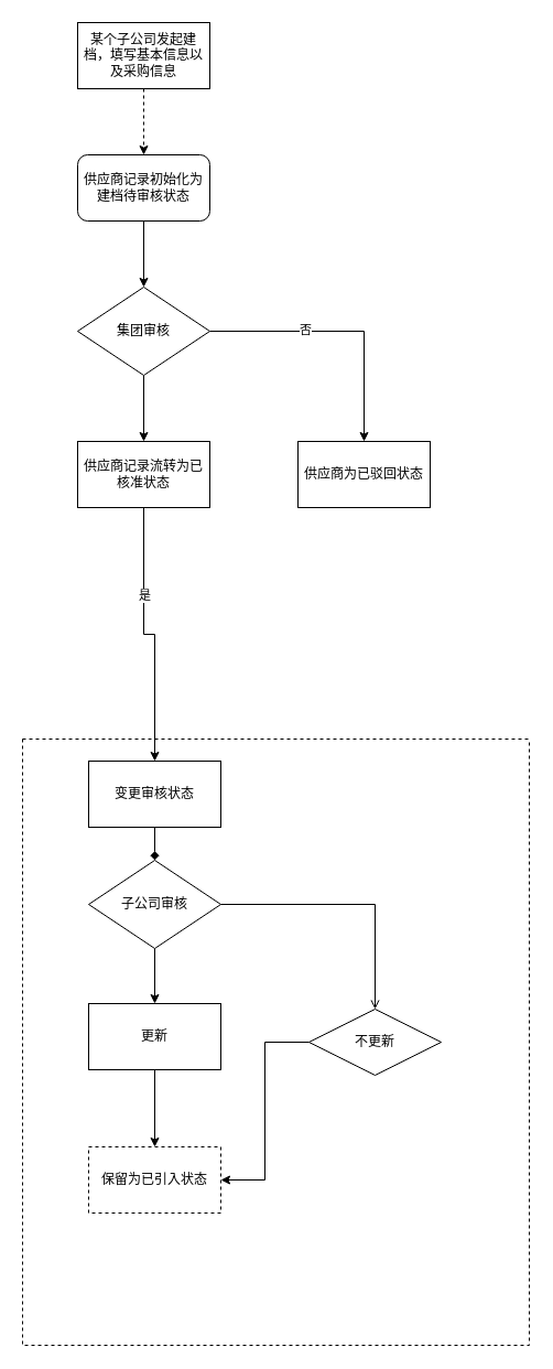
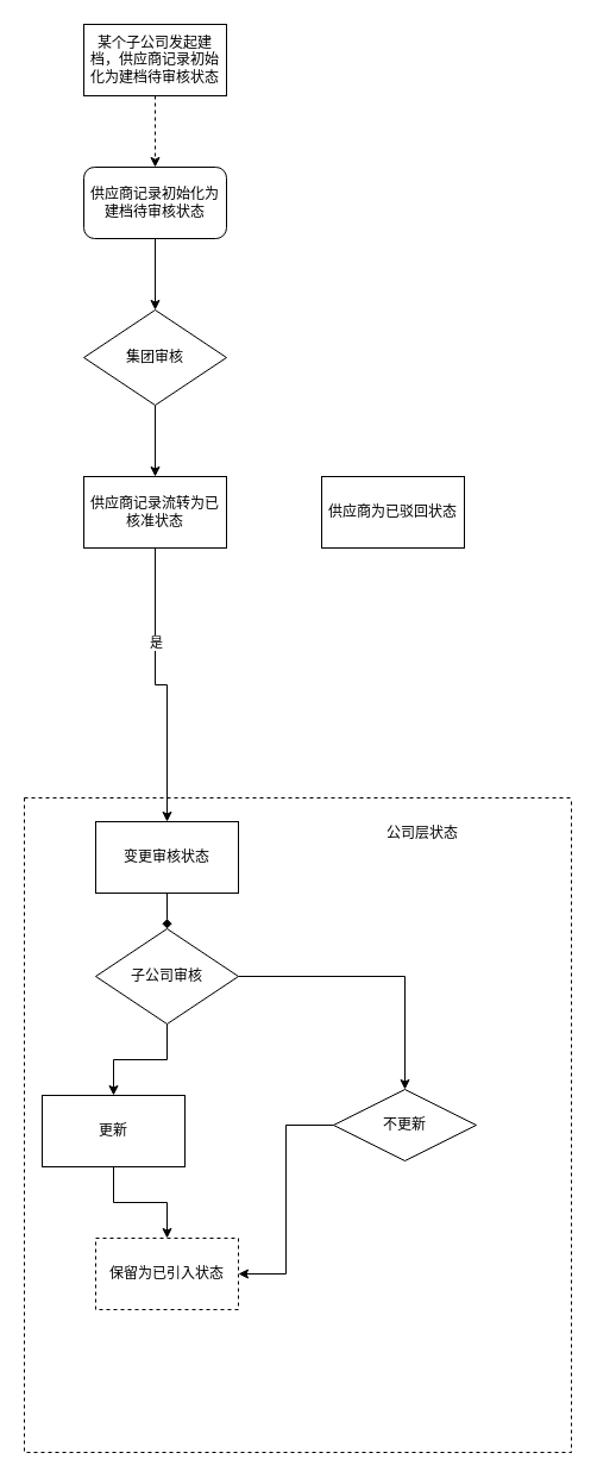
  <mxCell id="0" />
  <mxCell id="1" parent="0" />
  <mxCell id="2" value="" style="edgeStyle=orthogonalEdgeStyle;rounded=0;orthogonalLoop=1;jettySize=auto;html=1;dashed=1;" edge="1" parent="1" source="3" target="5"><mxGeometry relative="1" as="geometry" /></mxCell>
- <mxCell id="3" value="某个子公司发起建档，填写基本信息以及采购信息" style="rounded=0;whiteSpace=wrap;html=1;" vertex="1" parent="1"><mxGeometry x="70" y="20" width="120" height="60" as="geometry" /></mxCell>
+ <mxCell id="3" value="某个子公司发起建档，供应商记录初始化为建档待审核状态" style="rounded=0;whiteSpace=wrap;html=1;" vertex="1" parent="1"><mxGeometry x="70" y="20" width="120" height="60" as="geometry" /></mxCell>
  <mxCell id="4" value="" style="edgeStyle=orthogonalEdgeStyle;rounded=0;orthogonalLoop=1;jettySize=auto;html=1;" edge="1" parent="1" source="5" target="9"><mxGeometry relative="1" as="geometry" /></mxCell>
  <mxCell id="5" value="供应商记录初始化为建档待审核状态" style="whiteSpace=wrap;html=1;rounded=1;" vertex="1" parent="1"><mxGeometry x="70" y="140" width="120" height="60" as="geometry" /></mxCell>
  <mxCell id="6" value="" style="edgeStyle=orthogonalEdgeStyle;rounded=0;orthogonalLoop=1;jettySize=auto;html=1;" edge="1" parent="1" source="9" target="12"><mxGeometry relative="1" as="geometry" /></mxCell>
- <mxCell id="7" style="edgeStyle=orthogonalEdgeStyle;rounded=0;orthogonalLoop=1;jettySize=auto;html=1;entryX=0.5;entryY=0;entryDx=0;entryDy=0;" edge="1" parent="1" source="9" target="25"><mxGeometry relative="1" as="geometry" /></mxCell>
- <mxCell id="8" value="否" style="edgeLabel;html=1;align=center;verticalAlign=middle;resizable=0;points=[];" vertex="1" connectable="0" parent="7"><mxGeometry x="-0.283" y="2" relative="1" as="geometry"><mxPoint as="offset" /></mxGeometry></mxCell>
  <mxCell id="9" value="集团审核" style="rhombus;whiteSpace=wrap;html=1;" vertex="1" parent="1"><mxGeometry x="70" y="260" width="120" height="80" as="geometry" /></mxCell>
  <mxCell id="10" style="edgeStyle=orthogonalEdgeStyle;rounded=0;orthogonalLoop=1;jettySize=auto;html=1;" edge="1" parent="1" source="12" target="20"><mxGeometry relative="1" as="geometry" /></mxCell>
  <mxCell id="11" value="是" style="edgeLabel;html=1;align=center;verticalAlign=middle;resizable=0;points=[];" vertex="1" connectable="0" parent="10"><mxGeometry x="-0.339" relative="1" as="geometry"><mxPoint as="offset" /></mxGeometry></mxCell>
  <mxCell id="12" value="供应商记录流转为已核准状态" style="rounded=0;whiteSpace=wrap;html=1;" vertex="1" parent="1"><mxGeometry x="70" y="400" width="120" height="60" as="geometry" /></mxCell>
  <mxCell id="13" value="" style="swimlane;startSize=0;dashed=1;fillColor=none;gradientColor=none;" vertex="1" parent="1"><mxGeometry x="20" y="670" width="460" height="550" as="geometry" /></mxCell>
  <mxCell id="14" style="edgeStyle=orthogonalEdgeStyle;rounded=0;orthogonalLoop=1;jettySize=auto;html=1;entryX=0.5;entryY=0;entryDx=0;entryDy=0;" edge="1" parent="13" source="16" target="18"><mxGeometry relative="1" as="geometry" /></mxCell>
- <mxCell id="15" style="edgeStyle=orthogonalEdgeStyle;rounded=0;orthogonalLoop=1;jettySize=auto;html=1;entryX=0.5;entryY=0;entryDx=0;entryDy=0;endArrow=open;" edge="1" parent="13" source="16" target="23"><mxGeometry relative="1" as="geometry" /></mxCell>
+ <mxCell id="15" style="edgeStyle=orthogonalEdgeStyle;rounded=0;orthogonalLoop=1;jettySize=auto;html=1;entryX=0.5;entryY=0;entryDx=0;entryDy=0;" edge="1" parent="13" source="16" target="23"><mxGeometry relative="1" as="geometry" /></mxCell>
  <mxCell id="16" value="子公司审核" style="rhombus;whiteSpace=wrap;html=1;fillColor=none;" vertex="1" parent="13"><mxGeometry x="60" y="110" width="120" height="80" as="geometry" /></mxCell>
  <mxCell id="17" style="edgeStyle=orthogonalEdgeStyle;rounded=0;orthogonalLoop=1;jettySize=auto;html=1;entryX=0.5;entryY=0;entryDx=0;entryDy=0;" edge="1" parent="13" source="18" target="21"><mxGeometry relative="1" as="geometry" /></mxCell>
- <mxCell id="18" value="更新" style="rounded=0;whiteSpace=wrap;html=1;" vertex="1" parent="13"><mxGeometry x="60" y="240" width="120" height="60" as="geometry" /></mxCell>
+ <mxCell id="18" value="更新" style="rounded=0;whiteSpace=wrap;html=1;" vertex="1" parent="13"><mxGeometry x="15" y="250" width="120" height="60" as="geometry" /></mxCell>
  <mxCell id="19" style="edgeStyle=orthogonalEdgeStyle;rounded=0;orthogonalLoop=1;jettySize=auto;html=1;entryX=0.5;entryY=0;entryDx=0;entryDy=0;endArrow=diamond;" edge="1" parent="13" source="20" target="16"><mxGeometry relative="1" as="geometry" /></mxCell>
  <mxCell id="20" value="变更审核状态" style="rounded=0;whiteSpace=wrap;html=1;" vertex="1" parent="13"><mxGeometry x="60" y="20" width="120" height="60" as="geometry" /></mxCell>
  <mxCell id="21" value="保留为已引入状态" style="rounded=0;whiteSpace=wrap;html=1;fillColor=none;gradientColor=none;dashed=1;" vertex="1" parent="13"><mxGeometry x="60" y="370" width="120" height="60" as="geometry" /></mxCell>
  <mxCell id="22" style="edgeStyle=orthogonalEdgeStyle;rounded=0;orthogonalLoop=1;jettySize=auto;html=1;entryX=1;entryY=0.5;entryDx=0;entryDy=0;" edge="1" parent="13" source="23" target="21"><mxGeometry relative="1" as="geometry" /></mxCell>
  <mxCell id="23" value="不更新" style="rhombus;whiteSpace=wrap;html=1;fillColor=none;gradientColor=none;" vertex="1" parent="13"><mxGeometry x="260" y="245" width="120" height="60" as="geometry" /></mxCell>
+ <mxCell id="24" value="公司层状态" style="text;html=1;strokeColor=none;fillColor=none;align=center;verticalAlign=middle;whiteSpace=wrap;rounded=0;" vertex="1" parent="13"><mxGeometry x="250" y="20" width="170" height="20" as="geometry" /></mxCell>
  <mxCell id="25" value="供应商为已驳回状态" style="rounded=0;whiteSpace=wrap;html=1;fillColor=none;gradientColor=none;" vertex="1" parent="1"><mxGeometry x="270" y="400" width="120" height="60" as="geometry" /></mxCell>
